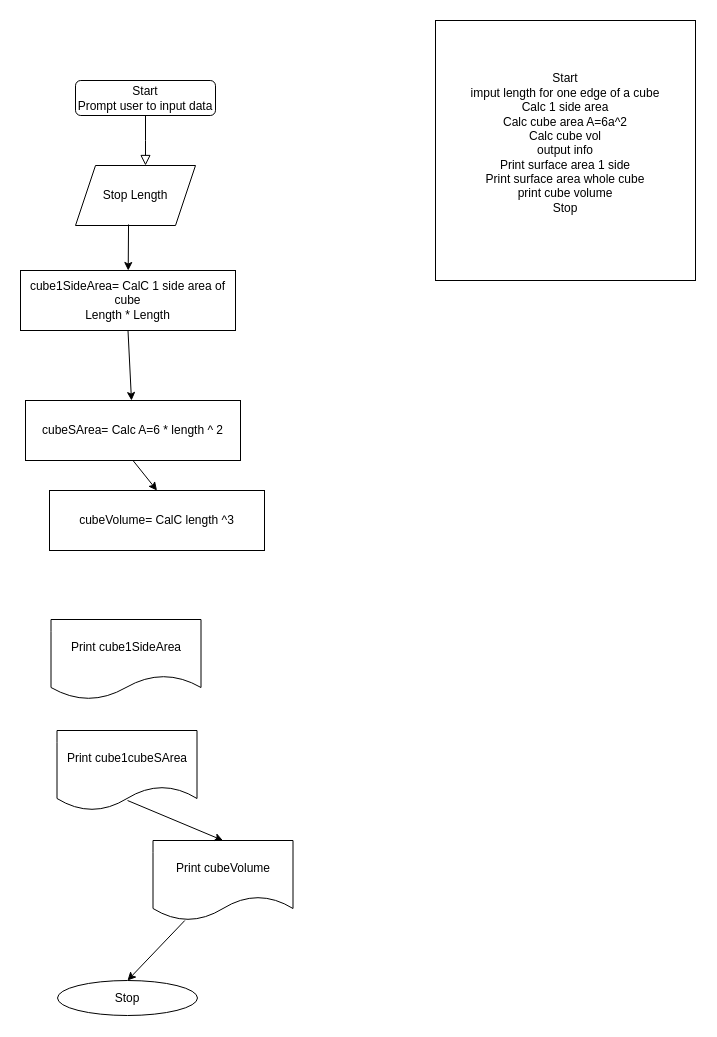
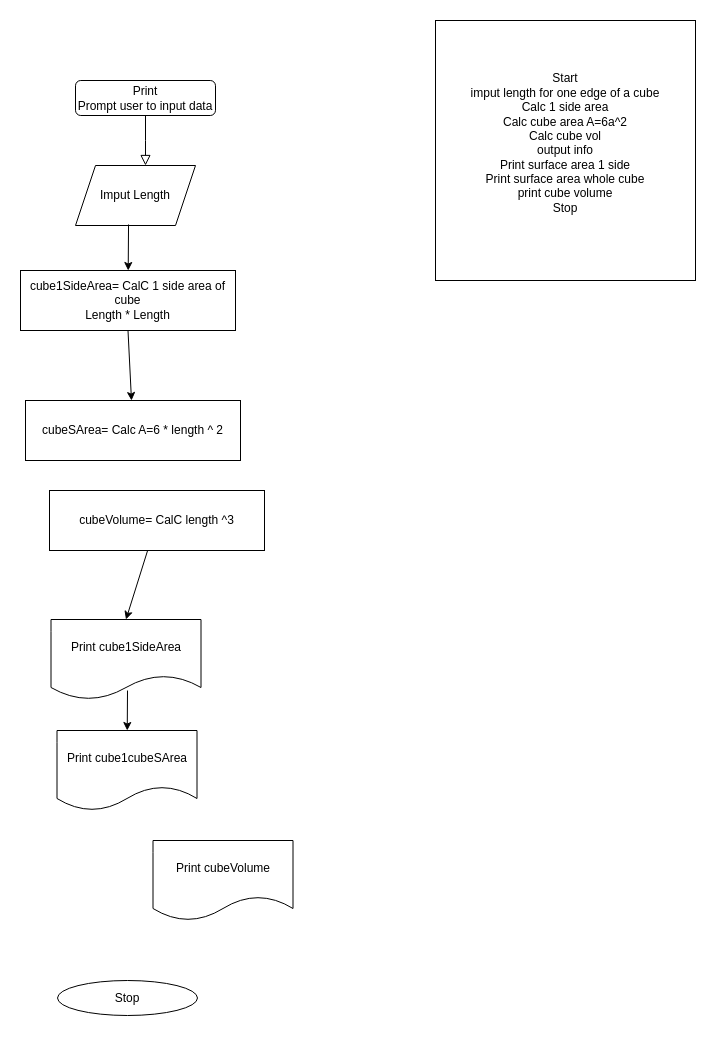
  <mxCell id="0" />
  <mxCell id="1" parent="0" />
  <mxCell id="2" value="" style="rounded=0;html=1;jettySize=auto;orthogonalLoop=1;fontSize=11;endArrow=block;endFill=0;endSize=8;strokeWidth=1;shadow=0;labelBackgroundColor=none;edgeStyle=orthogonalEdgeStyle;" parent="1" source="3" edge="1"><mxGeometry relative="1" as="geometry"><mxPoint x="145" y="165" as="targetPoint" /></mxGeometry></mxCell>
- <mxCell id="3" value="Start&lt;br&gt;Prompt user to input data" style="rounded=1;whiteSpace=wrap;html=1;fontSize=12;glass=0;strokeWidth=1;shadow=0;" parent="1" vertex="1"><mxGeometry x="75" y="80" width="140" height="35" as="geometry" /></mxCell>
- <mxCell id="4" value="Stop Length" style="shape=parallelogram;perimeter=parallelogramPerimeter;whiteSpace=wrap;html=1;fixedSize=1;" vertex="1" parent="1"><mxGeometry x="75" y="165" width="120" height="60" as="geometry" /></mxCell>
+ <mxCell id="3" value="Print&lt;br&gt;Prompt user to input data" style="rounded=1;whiteSpace=wrap;html=1;fontSize=12;glass=0;strokeWidth=1;shadow=0;" parent="1" vertex="1"><mxGeometry x="75" y="80" width="140" height="35" as="geometry" /></mxCell>
+ <mxCell id="4" value="Imput Length" style="shape=parallelogram;perimeter=parallelogramPerimeter;whiteSpace=wrap;html=1;fixedSize=1;" vertex="1" parent="1"><mxGeometry x="75" y="165" width="120" height="60" as="geometry" /></mxCell>
  <mxCell id="5" value="&lt;div&gt;Start&lt;/div&gt;&lt;div&gt;imput length for one edge of a cube&lt;/div&gt;&lt;div&gt;Calc 1 side area&lt;/div&gt;&lt;div&gt;Calc cube area A=6a^2&lt;/div&gt;&lt;div&gt;Calc cube vol&lt;/div&gt;&lt;div&gt;output info&lt;/div&gt;&lt;div&gt;Print surface area 1 side&lt;/div&gt;&lt;div&gt;Print surface area whole cube&lt;/div&gt;&lt;div&gt;print cube volume&lt;/div&gt;&lt;div&gt;Stop&lt;/div&gt;&lt;div&gt;&lt;br&gt;&lt;/div&gt;" style="whiteSpace=wrap;html=1;aspect=fixed;" vertex="1" parent="1"><mxGeometry x="435" y="20" width="260" height="260" as="geometry" /></mxCell>
  <mxCell id="6" value="cube1SideArea= CalC 1 side area of cube&lt;br style=&quot;border-color: var(--border-color);&quot;&gt;Length * Length" style="rounded=0;whiteSpace=wrap;html=1;" vertex="1" parent="1"><mxGeometry x="20" y="270" width="215" height="60" as="geometry" /></mxCell>
  <mxCell id="7" value="cubeSArea= Calc A=6 * length ^ 2" style="rounded=0;whiteSpace=wrap;html=1;" vertex="1" parent="1"><mxGeometry x="25" y="400" width="215" height="60" as="geometry" /></mxCell>
  <mxCell id="8" value="cubeVolume= CalC length ^3" style="rounded=0;whiteSpace=wrap;html=1;" vertex="1" parent="1"><mxGeometry x="49" y="490" width="215" height="60" as="geometry" /></mxCell>
  <mxCell id="9" value="Print cube1SideArea" style="shape=document;whiteSpace=wrap;html=1;boundedLbl=1;" vertex="1" parent="1"><mxGeometry x="50.5" y="619" width="150" height="80" as="geometry" /></mxCell>
  <mxCell id="10" value="Print cube1cubeSArea" style="shape=document;whiteSpace=wrap;html=1;boundedLbl=1;" vertex="1" parent="1"><mxGeometry x="56.5" y="730" width="140" height="80" as="geometry" /></mxCell>
  <mxCell id="11" value="Print cubeVolume" style="shape=document;whiteSpace=wrap;html=1;boundedLbl=1;" vertex="1" parent="1"><mxGeometry x="152.5" y="840" width="140" height="80" as="geometry" /></mxCell>
  <mxCell id="12" value="" style="endArrow=classic;html=1;rounded=0;exitX=0.442;exitY=0.983;exitDx=0;exitDy=0;exitPerimeter=0;" edge="1" parent="1" source="4" target="6"><mxGeometry width="50" height="50" relative="1" as="geometry"><mxPoint x="285" y="350" as="sourcePoint" /><mxPoint x="335" y="300" as="targetPoint" /></mxGeometry></mxCell>
  <mxCell id="13" value="" style="endArrow=classic;html=1;rounded=0;exitX=0.5;exitY=1;exitDx=0;exitDy=0;" edge="1" parent="1" source="6" target="7"><mxGeometry width="50" height="50" relative="1" as="geometry"><mxPoint x="138" y="234" as="sourcePoint" /><mxPoint x="138" y="280" as="targetPoint" /></mxGeometry></mxCell>
- <mxCell id="14" value="" style="endArrow=classic;html=1;rounded=0;exitX=0.5;exitY=1;exitDx=0;exitDy=0;entryX=0.5;entryY=0;entryDx=0;entryDy=0;" edge="1" parent="1" source="7" target="8"><mxGeometry width="50" height="50" relative="1" as="geometry"><mxPoint x="148" y="244" as="sourcePoint" /><mxPoint x="148" y="290" as="targetPoint" /></mxGeometry></mxCell>
- <mxCell id="17" value="" style="endArrow=classic;html=1;rounded=0;entryX=0.5;entryY=0;entryDx=0;entryDy=0;exitX=0.504;exitY=0.875;exitDx=0;exitDy=0;exitPerimeter=0;" edge="1" parent="1" source="10" target="11"><mxGeometry width="50" height="50" relative="1" as="geometry"><mxPoint x="146" y="570" as="sourcePoint" /><mxPoint x="146" y="639" as="targetPoint" /></mxGeometry></mxCell>
+ <mxCell id="15" value="" style="endArrow=classic;html=1;rounded=0;entryX=0.5;entryY=0;entryDx=0;entryDy=0;" edge="1" parent="1" source="8" target="9"><mxGeometry width="50" height="50" relative="1" as="geometry"><mxPoint x="135" y="570" as="sourcePoint" /><mxPoint x="158" y="300" as="targetPoint" /></mxGeometry></mxCell>
+ <mxCell id="16" value="" style="endArrow=classic;html=1;rounded=0;exitX=0.51;exitY=0.888;exitDx=0;exitDy=0;exitPerimeter=0;" edge="1" parent="1" source="9" target="10"><mxGeometry width="50" height="50" relative="1" as="geometry"><mxPoint x="136" y="560" as="sourcePoint" /><mxPoint x="136" y="629" as="targetPoint" /></mxGeometry></mxCell>
  <mxCell id="18" value="Stop" style="ellipse;whiteSpace=wrap;html=1;fontSize=12;glass=0;strokeWidth=1;shadow=0;" vertex="1" parent="1"><mxGeometry x="57" y="980" width="140" height="35" as="geometry" /></mxCell>
- <mxCell id="19" value="" style="endArrow=classic;html=1;rounded=0;entryX=0.5;entryY=0;entryDx=0;entryDy=0;" edge="1" parent="1" source="11" target="18"><mxGeometry width="50" height="50" relative="1" as="geometry"><mxPoint x="137" y="810" as="sourcePoint" /><mxPoint x="138" y="850" as="targetPoint" /></mxGeometry></mxCell>
